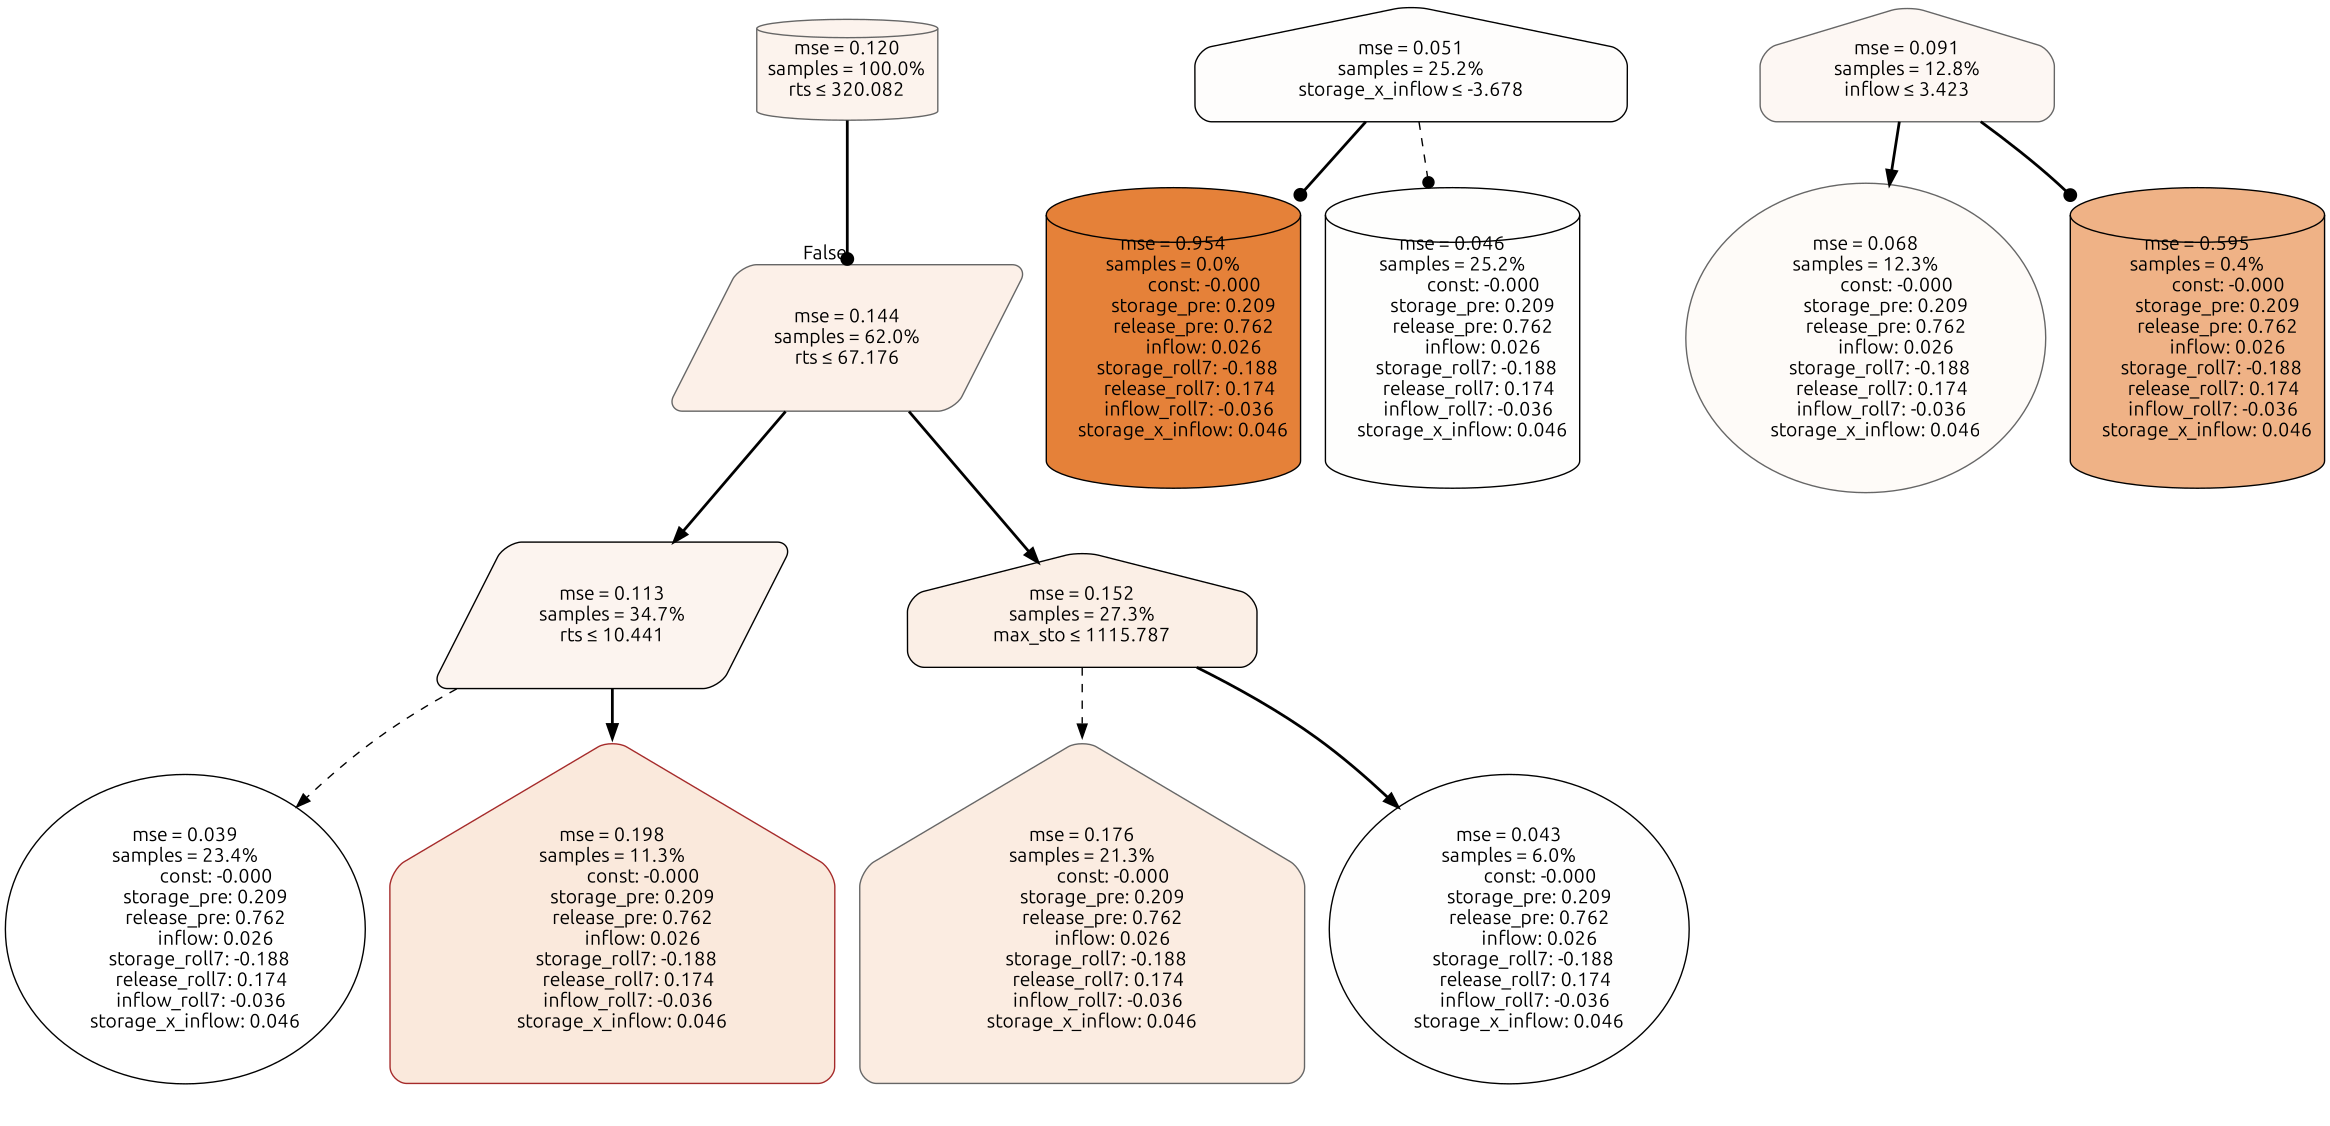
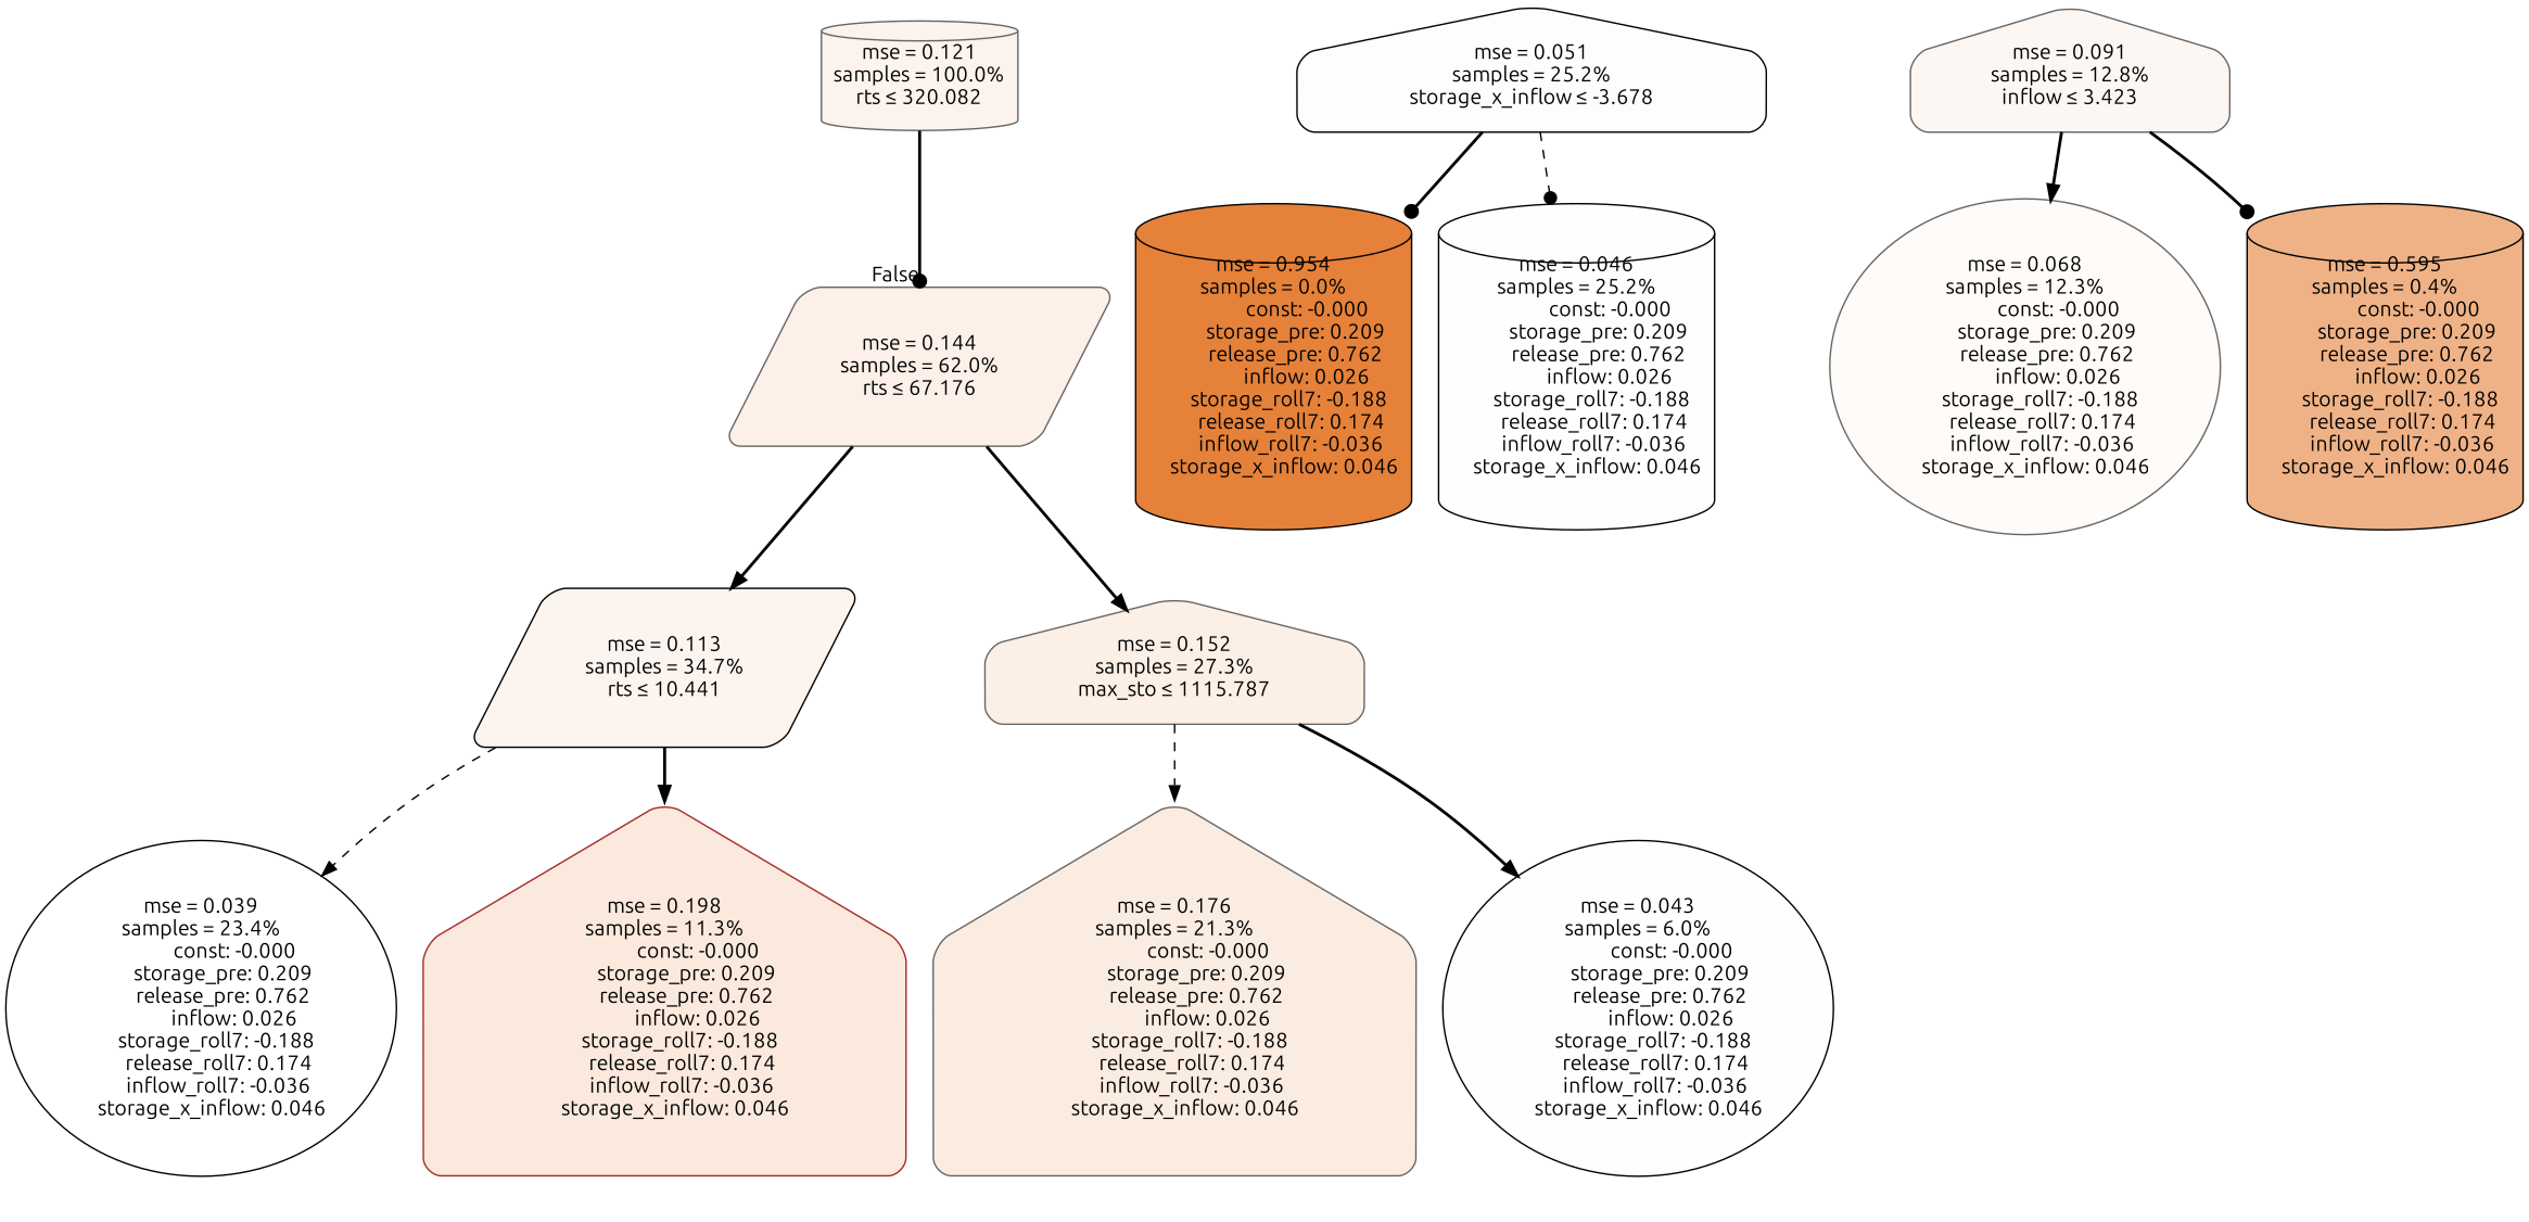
  digraph {
    fontname=Ubuntu
    node [color=black fontname=Ubuntu shape=house style="filled, rounded"]
    edge [arrowhead=normal fontname=Ubuntu style=bold]
-   n1 [color=gray40 fillcolor="#fcf3ed" label="mse = 0.120\nsamples = 100.0%\nrts &le; 320.082" shape=cylinder]
+   n1 [color=gray40 fillcolor="#fcf3ed" label="mse = 0.121\nsamples = 100.0%\nrts &le; 320.082" shape=cylinder]
    n2 [color=gray40 fillcolor="#fcf0e8" label="mse = 0.144\nsamples = 62.0%\nrts &le; 67.176" shape=parallelogram]
    n3 [fillcolor="#fcf4ef" label="mse = 0.113\nsamples = 34.7%\nrts &le; 10.441" shape=parallelogram]
-   n4 [fillcolor="#fbefe6" label="mse = 0.152\nsamples = 27.3%\nmax_sto &le; 1115.787"]
+   n4 [color=gray40 fillcolor="#fbefe6" label="mse = 0.152\nsamples = 27.3%\nmax_sto &le; 1115.787"]
    n5 [fillcolor="#ffffff" label="mse = 0.039\nsamples = 23.4%\n               const: -0.000\n          storage_pre: 0.209\n          release_pre: 0.762\n               inflow: 0.026\n       storage_roll7: -0.188\n        release_roll7: 0.174\n        inflow_roll7: -0.036\n     storage_x_inflow: 0.046" shape=ellipse]
    n6 [color=brown fillcolor="#fae9dc" label="mse = 0.198\nsamples = 11.3%\n               const: -0.000\n          storage_pre: 0.209\n          release_pre: 0.762\n               inflow: 0.026\n       storage_roll7: -0.188\n        release_roll7: 0.174\n        inflow_roll7: -0.036\n     storage_x_inflow: 0.046"]
    n7 [color=gray40 fillcolor="#fbece1" label="mse = 0.176\nsamples = 21.3%\n               const: -0.000\n          storage_pre: 0.209\n          release_pre: 0.762\n               inflow: 0.026\n       storage_roll7: -0.188\n        release_roll7: 0.174\n        inflow_roll7: -0.036\n     storage_x_inflow: 0.046"]
    n8 [fillcolor="#fefefe" label="mse = 0.043\nsamples = 6.0%\n               const: -0.000\n          storage_pre: 0.209\n          release_pre: 0.762\n               inflow: 0.026\n       storage_roll7: -0.188\n        release_roll7: 0.174\n        inflow_roll7: -0.036\n     storage_x_inflow: 0.046" shape=ellipse]
    n9 [fillcolor="#fefdfc" label="mse = 0.051\nsamples = 25.2%\nstorage_x_inflow &le; -3.678"]
    n10 [fillcolor="#e58139" label="mse = 0.954\nsamples = 0.0%\n               const: -0.000\n          storage_pre: 0.209\n          release_pre: 0.762\n               inflow: 0.026\n       storage_roll7: -0.188\n        release_roll7: 0.174\n        inflow_roll7: -0.036\n     storage_x_inflow: 0.046" shape=cylinder]
    n11 [fillcolor="#fefefd" label="mse = 0.046\nsamples = 25.2%\n               const: -0.000\n          storage_pre: 0.209\n          release_pre: 0.762\n               inflow: 0.026\n       storage_roll7: -0.188\n        release_roll7: 0.174\n        inflow_roll7: -0.036\n     storage_x_inflow: 0.046" shape=cylinder]
    n12 [color=gray40 fillcolor="#fdf7f3" label="mse = 0.091\nsamples = 12.8%\ninflow &le; 3.423"]
    n13 [color=gray40 fillcolor="#fefbf8" label="mse = 0.068\nsamples = 12.3%\n               const: -0.000\n          storage_pre: 0.209\n          release_pre: 0.762\n               inflow: 0.026\n       storage_roll7: -0.188\n        release_roll7: 0.174\n        inflow_roll7: -0.036\n     storage_x_inflow: 0.046" shape=ellipse]
    n14 [fillcolor="#efb286" label="mse = 0.595\nsamples = 0.4%\n               const: -0.000\n          storage_pre: 0.209\n          release_pre: 0.762\n               inflow: 0.026\n       storage_roll7: -0.188\n        release_roll7: 0.174\n        inflow_roll7: -0.036\n     storage_x_inflow: 0.046" shape=cylinder]
    n1 -> n2 [arrowhead=dot headlabel=False labelangle=45 labeldistance=2.5]
    n2 -> n3
    n2 -> n4
    n3 -> n5 [style=dashed]
    n3 -> n6
    n4 -> n7 [style=dashed]
    n4 -> n8
    n9 -> n10 [arrowhead=dot]
    n9 -> n11 [arrowhead=dot style=dashed]
    n12 -> n13
    n12 -> n14 [arrowhead=dot]
  }
